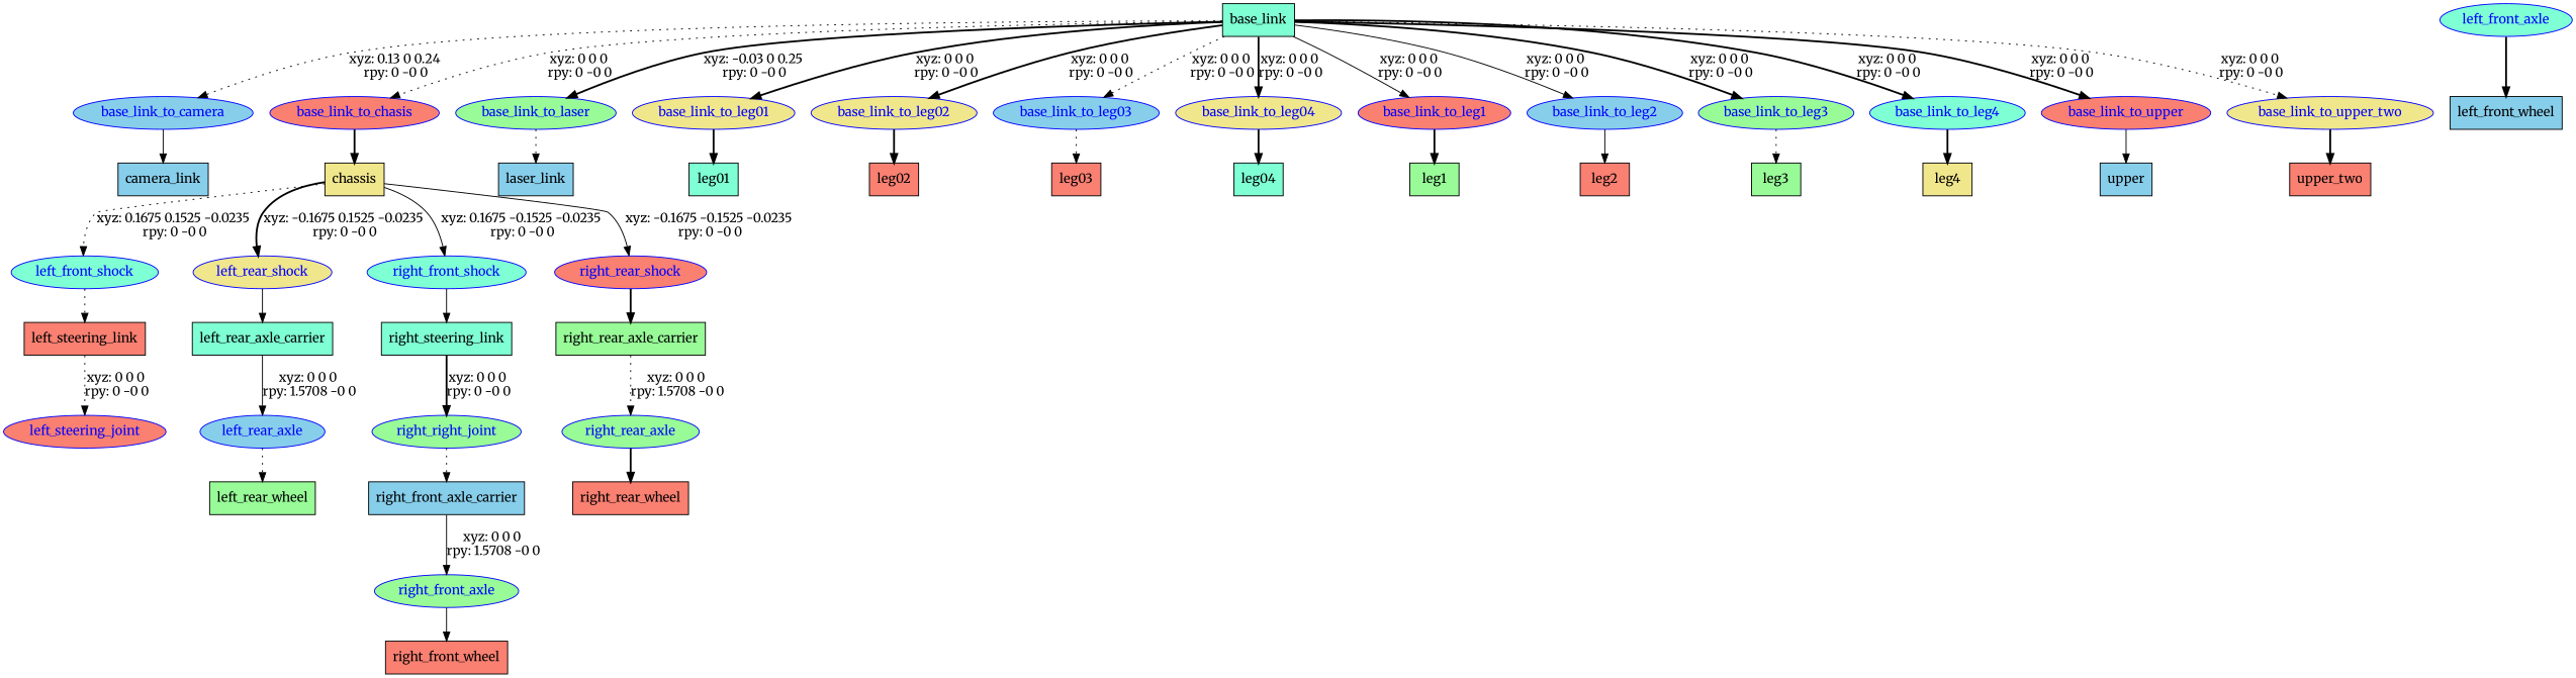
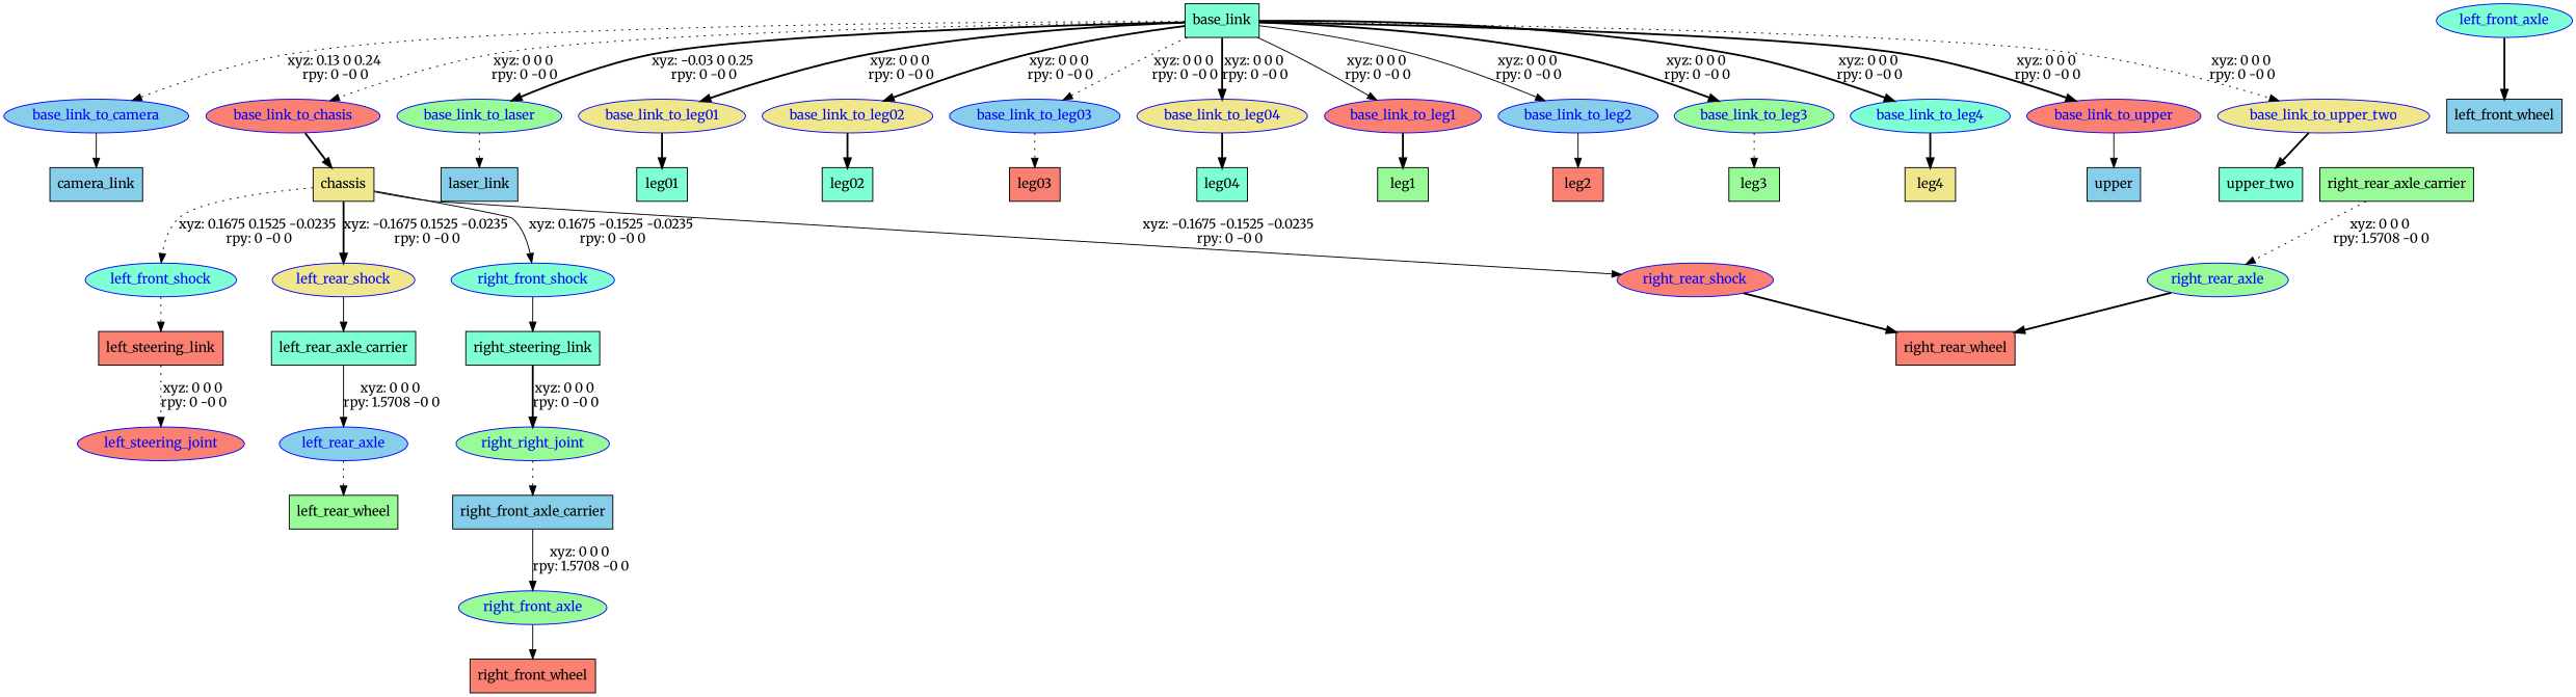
  digraph {
    fontname=Merriweather
    node [fillcolor=aquamarine fontname=Merriweather shape=box style=filled]
    edge [fontname=Merriweather style=bold]
    n1 [label=base_link]
    base_link_to_camera [color=blue fillcolor=skyblue fontcolor=blue shape=ellipse]
    base_link_to_chasis [color=blue fillcolor=salmon fontcolor=blue shape=ellipse]
    base_link_to_laser [color=blue fillcolor=palegreen fontcolor=blue shape=ellipse]
    base_link_to_leg01 [color=blue fillcolor=khaki fontcolor=blue shape=ellipse]
    base_link_to_leg02 [color=blue fillcolor=khaki fontcolor=blue shape=ellipse]
    base_link_to_leg03 [color=blue fillcolor=skyblue fontcolor=blue shape=ellipse]
    base_link_to_leg04 [color=blue fillcolor=khaki fontcolor=blue shape=ellipse]
    base_link_to_leg1 [color=blue fillcolor=salmon fontcolor=blue shape=ellipse]
    base_link_to_leg2 [color=blue fillcolor=skyblue fontcolor=blue shape=ellipse]
    base_link_to_leg3 [color=blue fillcolor=palegreen fontcolor=blue shape=ellipse]
    base_link_to_leg4 [color=blue fontcolor=blue shape=ellipse]
    base_link_to_upper [color=blue fillcolor=salmon fontcolor=blue shape=ellipse]
    base_link_to_upper_two [color=blue fillcolor=khaki fontcolor=blue shape=ellipse]
    n15 [fillcolor=skyblue label=camera_link]
    n16 [fillcolor=khaki label=chassis]
    n17 [fillcolor=skyblue label=laser_link]
    n18 [label=leg01]
-   n19 [fillcolor=salmon label=leg02]
+   n19 [label=leg02]
    n20 [fillcolor=salmon label=leg03]
    n21 [label=leg04]
    n22 [fillcolor=palegreen label=leg1]
    n23 [fillcolor=salmon label=leg2]
    n24 [fillcolor=palegreen label=leg3]
    n25 [fillcolor=khaki label=leg4]
    n26 [fillcolor=skyblue label=upper]
-   n27 [fillcolor=salmon label=upper_two]
+   n27 [label=upper_two]
    left_front_shock [color=blue fontcolor=blue shape=ellipse]
    left_rear_shock [color=blue fillcolor=khaki fontcolor=blue shape=ellipse]
    right_front_shock [color=blue fontcolor=blue shape=ellipse]
    right_rear_shock [color=blue fillcolor=salmon fontcolor=blue shape=ellipse]
    n32 [fillcolor=salmon label=left_steering_link]
    n33 [label=left_rear_axle_carrier]
    n34 [label=right_steering_link]
    n35 [fillcolor=palegreen label=right_rear_axle_carrier]
    left_steering_joint [color=blue fillcolor=salmon fontcolor=blue shape=ellipse]
    left_front_axle [color=blue fontcolor=blue shape=ellipse]
    n38 [fillcolor=skyblue label=left_front_wheel]
    left_rear_axle [color=blue fillcolor=skyblue fontcolor=blue shape=ellipse]
    n40 [fillcolor=palegreen label=left_rear_wheel]
    n41 [color=blue fillcolor=palegreen fontcolor=blue label=right_right_joint shape=ellipse]
    n42 [fillcolor=skyblue label=right_front_axle_carrier]
    right_front_axle [color=blue fillcolor=palegreen fontcolor=blue shape=ellipse]
    n44 [fillcolor=salmon label=right_front_wheel]
    right_rear_axle [color=blue fillcolor=palegreen fontcolor=blue shape=ellipse]
    n46 [fillcolor=salmon label=right_rear_wheel]
    n1 -> base_link_to_camera [label="xyz: 0.13 0 0.24 \nrpy: 0 -0 0" style=dotted]
    n1 -> base_link_to_chasis [label="xyz: 0 0 0 \nrpy: 0 -0 0" style=dotted]
    n1 -> base_link_to_laser [label="xyz: -0.03 0 0.25 \nrpy: 0 -0 0"]
    n1 -> base_link_to_leg01 [label="xyz: 0 0 0 \nrpy: 0 -0 0"]
    n1 -> base_link_to_leg02 [label="xyz: 0 0 0 \nrpy: 0 -0 0"]
    n1 -> base_link_to_leg03 [label="xyz: 0 0 0 \nrpy: 0 -0 0" style=dotted]
    n1 -> base_link_to_leg04 [label="xyz: 0 0 0 \nrpy: 0 -0 0"]
    n1 -> base_link_to_leg1 [label="xyz: 0 0 0 \nrpy: 0 -0 0" style=solid]
    n1 -> base_link_to_leg2 [label="xyz: 0 0 0 \nrpy: 0 -0 0" style=solid]
    n1 -> base_link_to_leg3 [label="xyz: 0 0 0 \nrpy: 0 -0 0"]
    n1 -> base_link_to_leg4 [label="xyz: 0 0 0 \nrpy: 0 -0 0"]
    n1 -> base_link_to_upper [label="xyz: 0 0 0 \nrpy: 0 -0 0"]
    n1 -> base_link_to_upper_two [label="xyz: 0 0 0 \nrpy: 0 -0 0" style=dotted]
    base_link_to_camera -> n15 [style=solid]
    base_link_to_chasis -> n16
    base_link_to_laser -> n17 [style=dotted]
    base_link_to_leg01 -> n18
    base_link_to_leg02 -> n19
    base_link_to_leg03 -> n20 [style=dotted]
    base_link_to_leg04 -> n21
    base_link_to_leg1 -> n22
    base_link_to_leg2 -> n23 [style=solid]
    base_link_to_leg3 -> n24 [style=dotted]
    base_link_to_leg4 -> n25
    base_link_to_upper -> n26 [style=solid]
    base_link_to_upper_two -> n27
    n16 -> left_front_shock [label="xyz: 0.1675 0.1525 -0.0235 \nrpy: 0 -0 0" style=dotted]
    n16 -> left_rear_shock [label="xyz: -0.1675 0.1525 -0.0235 \nrpy: 0 -0 0"]
    n16 -> right_front_shock [label="xyz: 0.1675 -0.1525 -0.0235 \nrpy: 0 -0 0" style=solid]
    n16 -> right_rear_shock [label="xyz: -0.1675 -0.1525 -0.0235 \nrpy: 0 -0 0" style=solid]
    left_front_shock -> n32 [style=dotted]
    left_rear_shock -> n33 [style=solid]
    right_front_shock -> n34 [style=solid]
-   right_rear_shock -> n35
+   right_rear_shock -> n46
    n32 -> left_steering_joint [label="xyz: 0 0 0 \nrpy: 0 -0 0" style=dotted]
    n33 -> left_rear_axle [label="xyz: 0 0 0 \nrpy: 1.5708 -0 0" style=solid]
    n34 -> n41 [label="xyz: 0 0 0 \nrpy: 0 -0 0"]
    n35 -> right_rear_axle [label="xyz: 0 0 0 \nrpy: 1.5708 -0 0" style=dotted]
    left_front_axle -> n38
    left_rear_axle -> n40 [style=dotted]
    n41 -> n42 [style=dotted]
    n42 -> right_front_axle [label="xyz: 0 0 0 \nrpy: 1.5708 -0 0" style=solid]
    right_front_axle -> n44 [style=solid]
    right_rear_axle -> n46
  }
